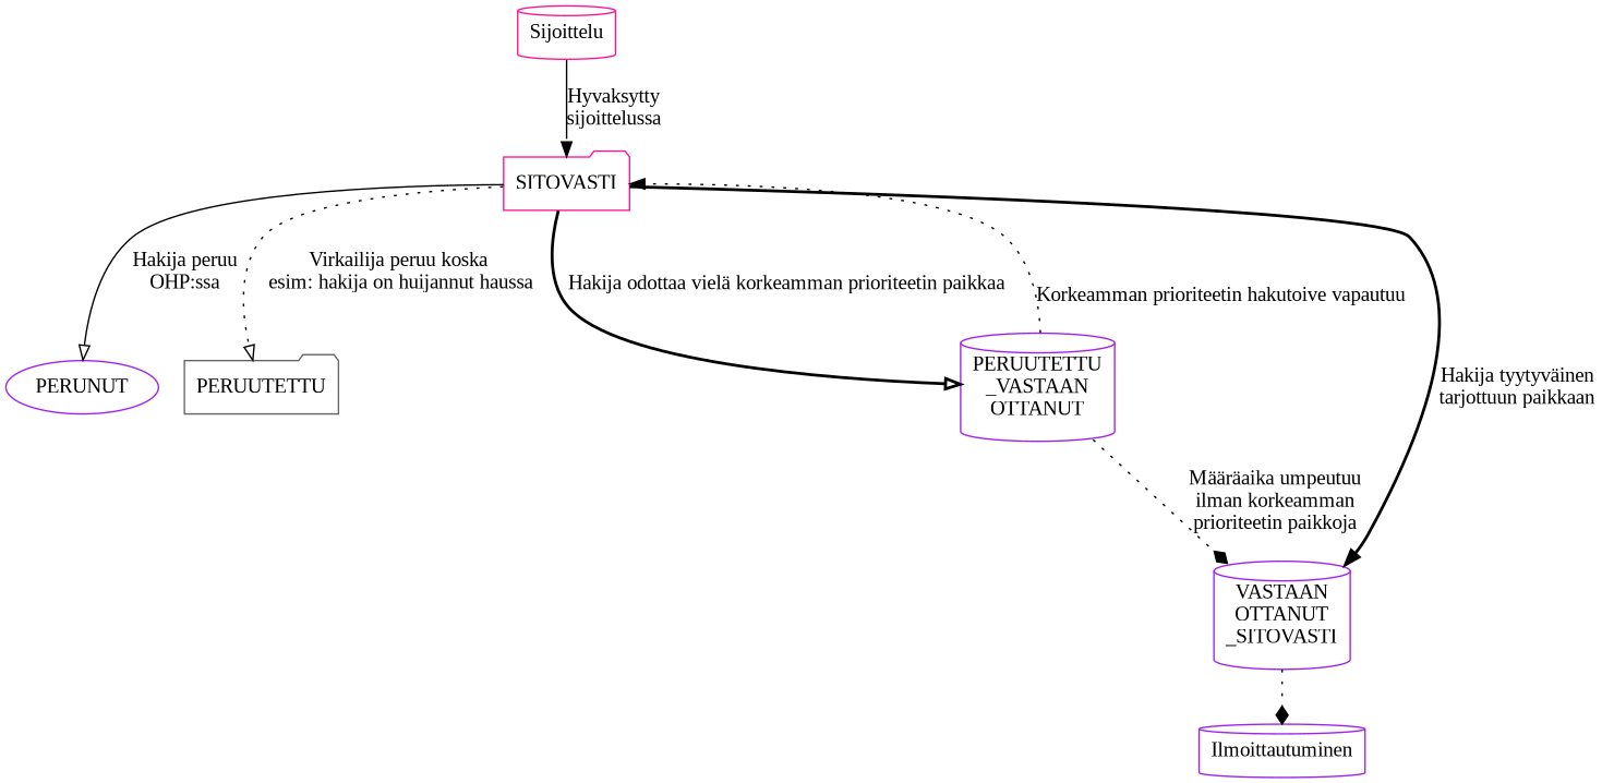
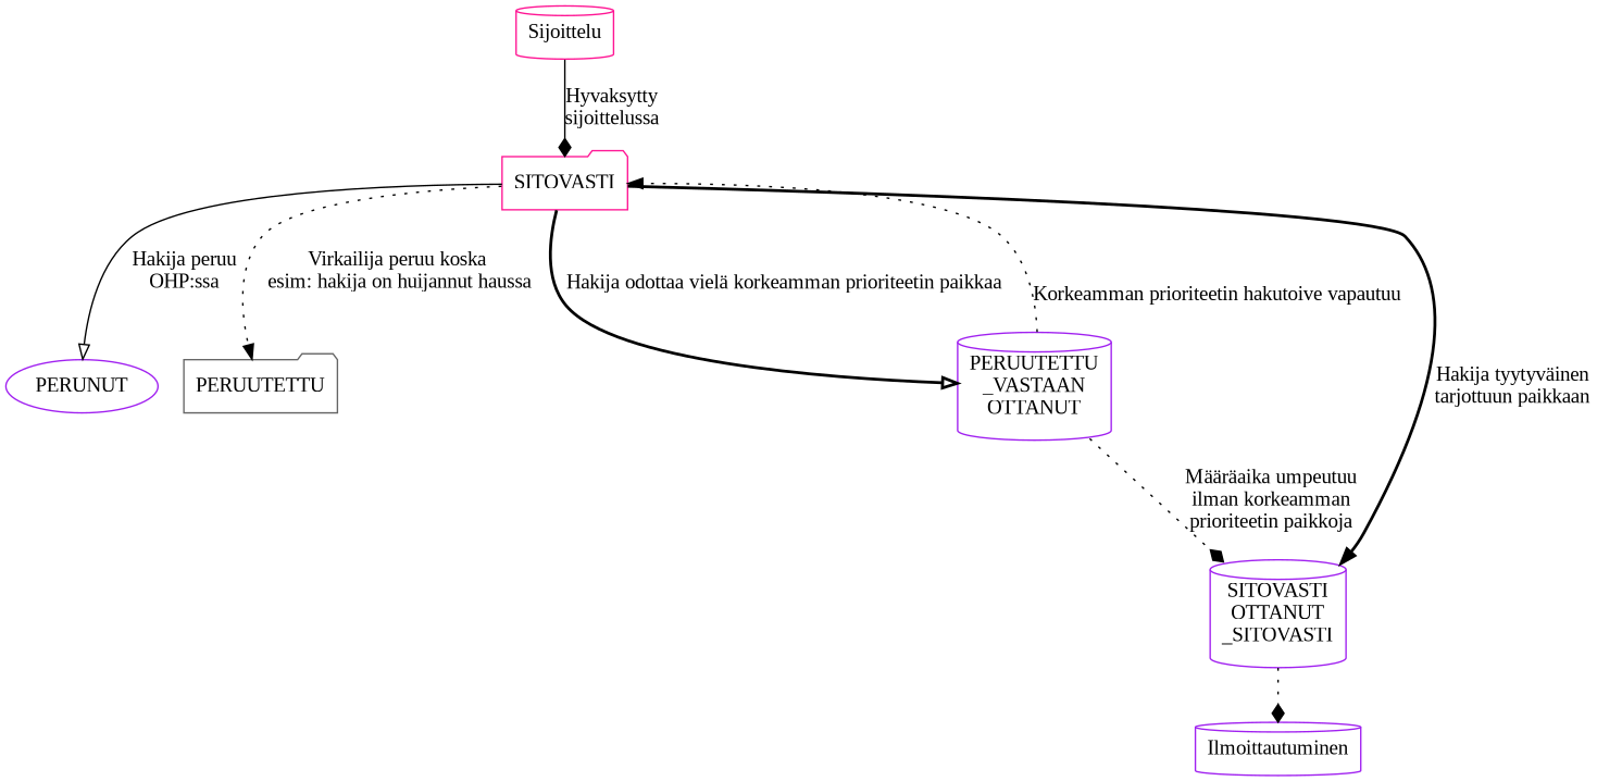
  digraph {
    fontname="Liberation Serif"
    rankdir=TB
    node [color=purple fontname="Liberation Serif" shape=cylinder]
    edge [arrowhead=diamond fontname="Liberation Serif" style=dotted]
    Sijoittelu [color=deeppink]
    n2 [color=deeppink label=SITOVASTI shape=folder]
    PERUNUT [shape=ellipse]
    PERUUTETTU [color=gray40 shape=folder]
    n5 [label="PERUUTETTU\n_VASTAAN\nOTTANUT"]
-   n6 [label="VASTAAN\nOTTANUT\n_SITOVASTI"]
+   n6 [label="SITOVASTI\nOTTANUT\n_SITOVASTI"]
    Ilmoittautuminen
-   Sijoittelu -> n2 [arrowhead=normal label="Hyvaksytty\nsijoittelussa" style=solid]
+   Sijoittelu -> n2 [label="Hyvaksytty\nsijoittelussa" style=solid]
    n2 -> PERUNUT [arrowhead=onormal label="Hakija peruu\nOHP:ssa" style=solid]
-   n2 -> PERUUTETTU [arrowhead=onormal label="Virkailija peruu koska\n esim: hakija on huijannut haussa"]
+   n2 -> PERUUTETTU [arrowhead=normal label="Virkailija peruu koska\n esim: hakija on huijannut haussa"]
    n2 -> n5 [arrowhead=onormal label="\nHakija odottaa vielä korkeamman prioriteetin paikkaa" style=bold]
    n2 -> n6 [arrowhead=normal label="Hakija tyytyväinen\ntarjottuun paikkaan" style=bold]
    n5 -> n2 [arrowhead=normal label="\n\nKorkeamman prioriteetin hakutoive vapautuu"]
    n5 -> n6 [label="Määräaika umpeutuu\nilman korkeamman\nprioriteetin paikkoja"]
    n6 -> Ilmoittautuminen
  }
